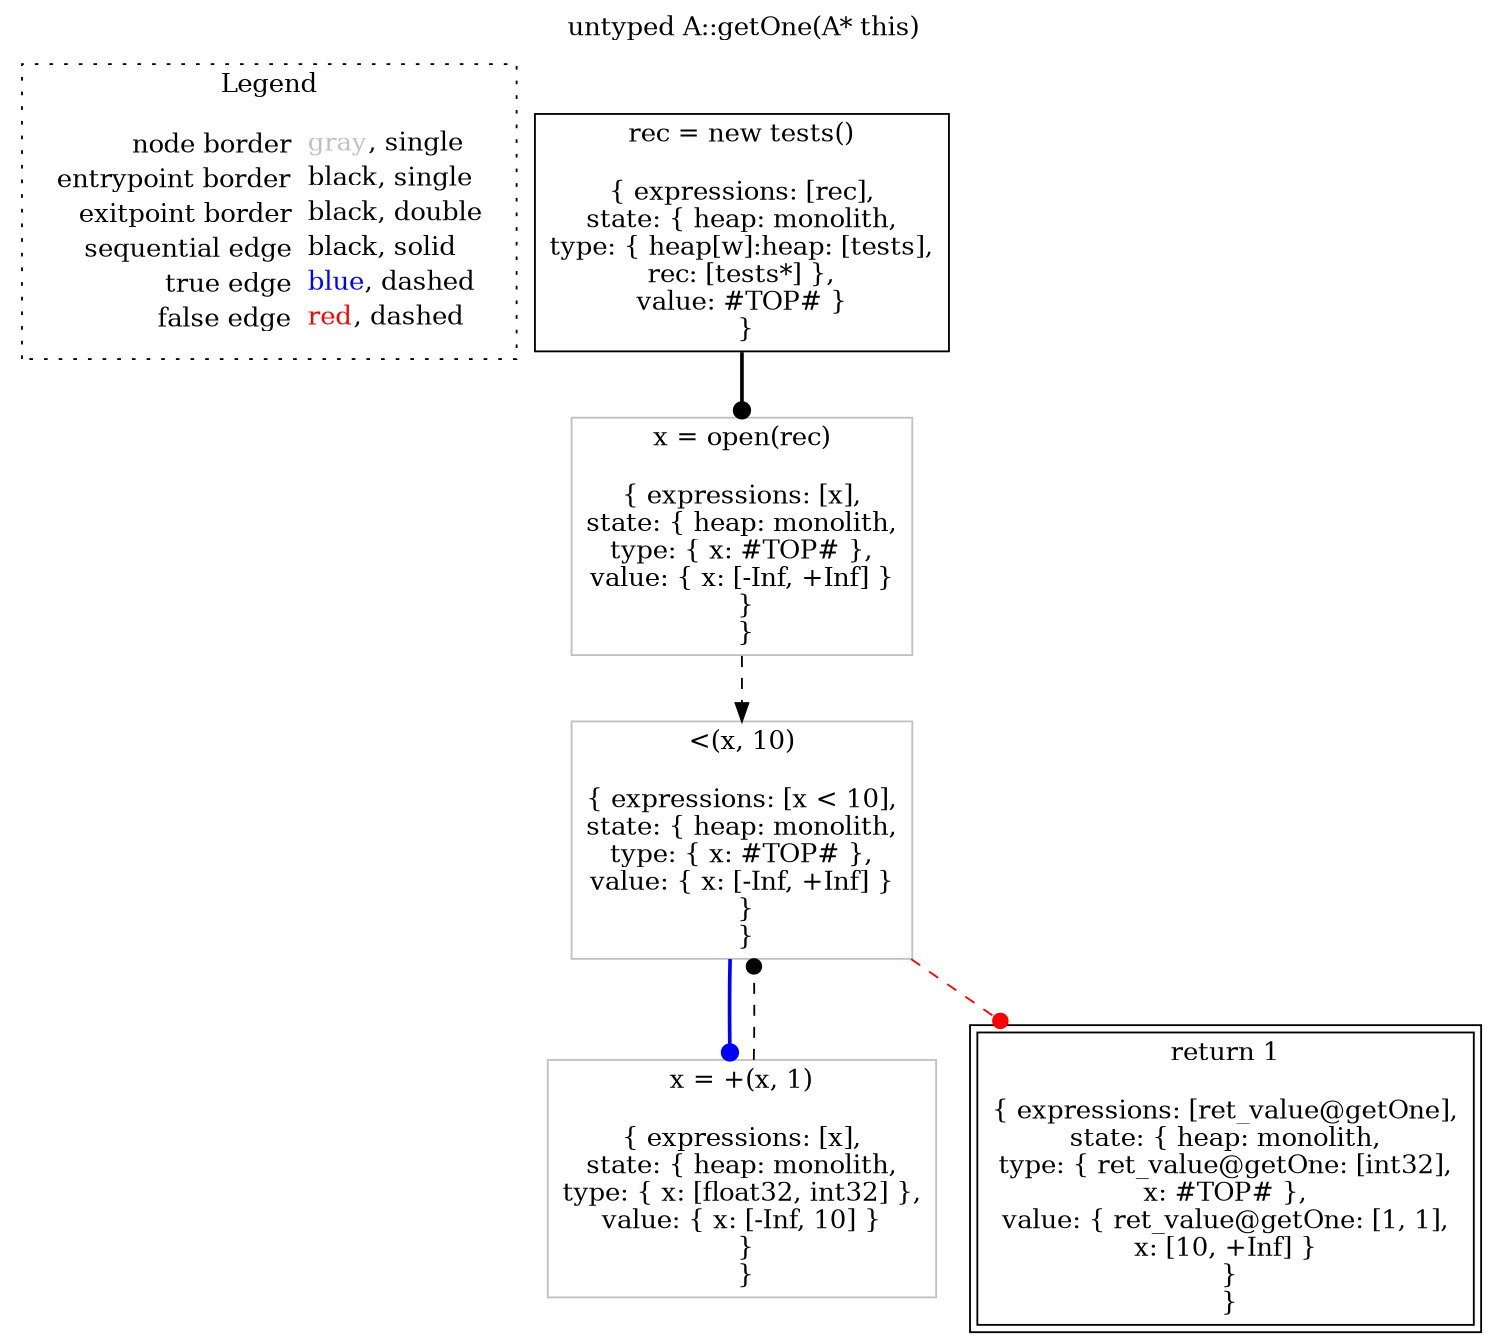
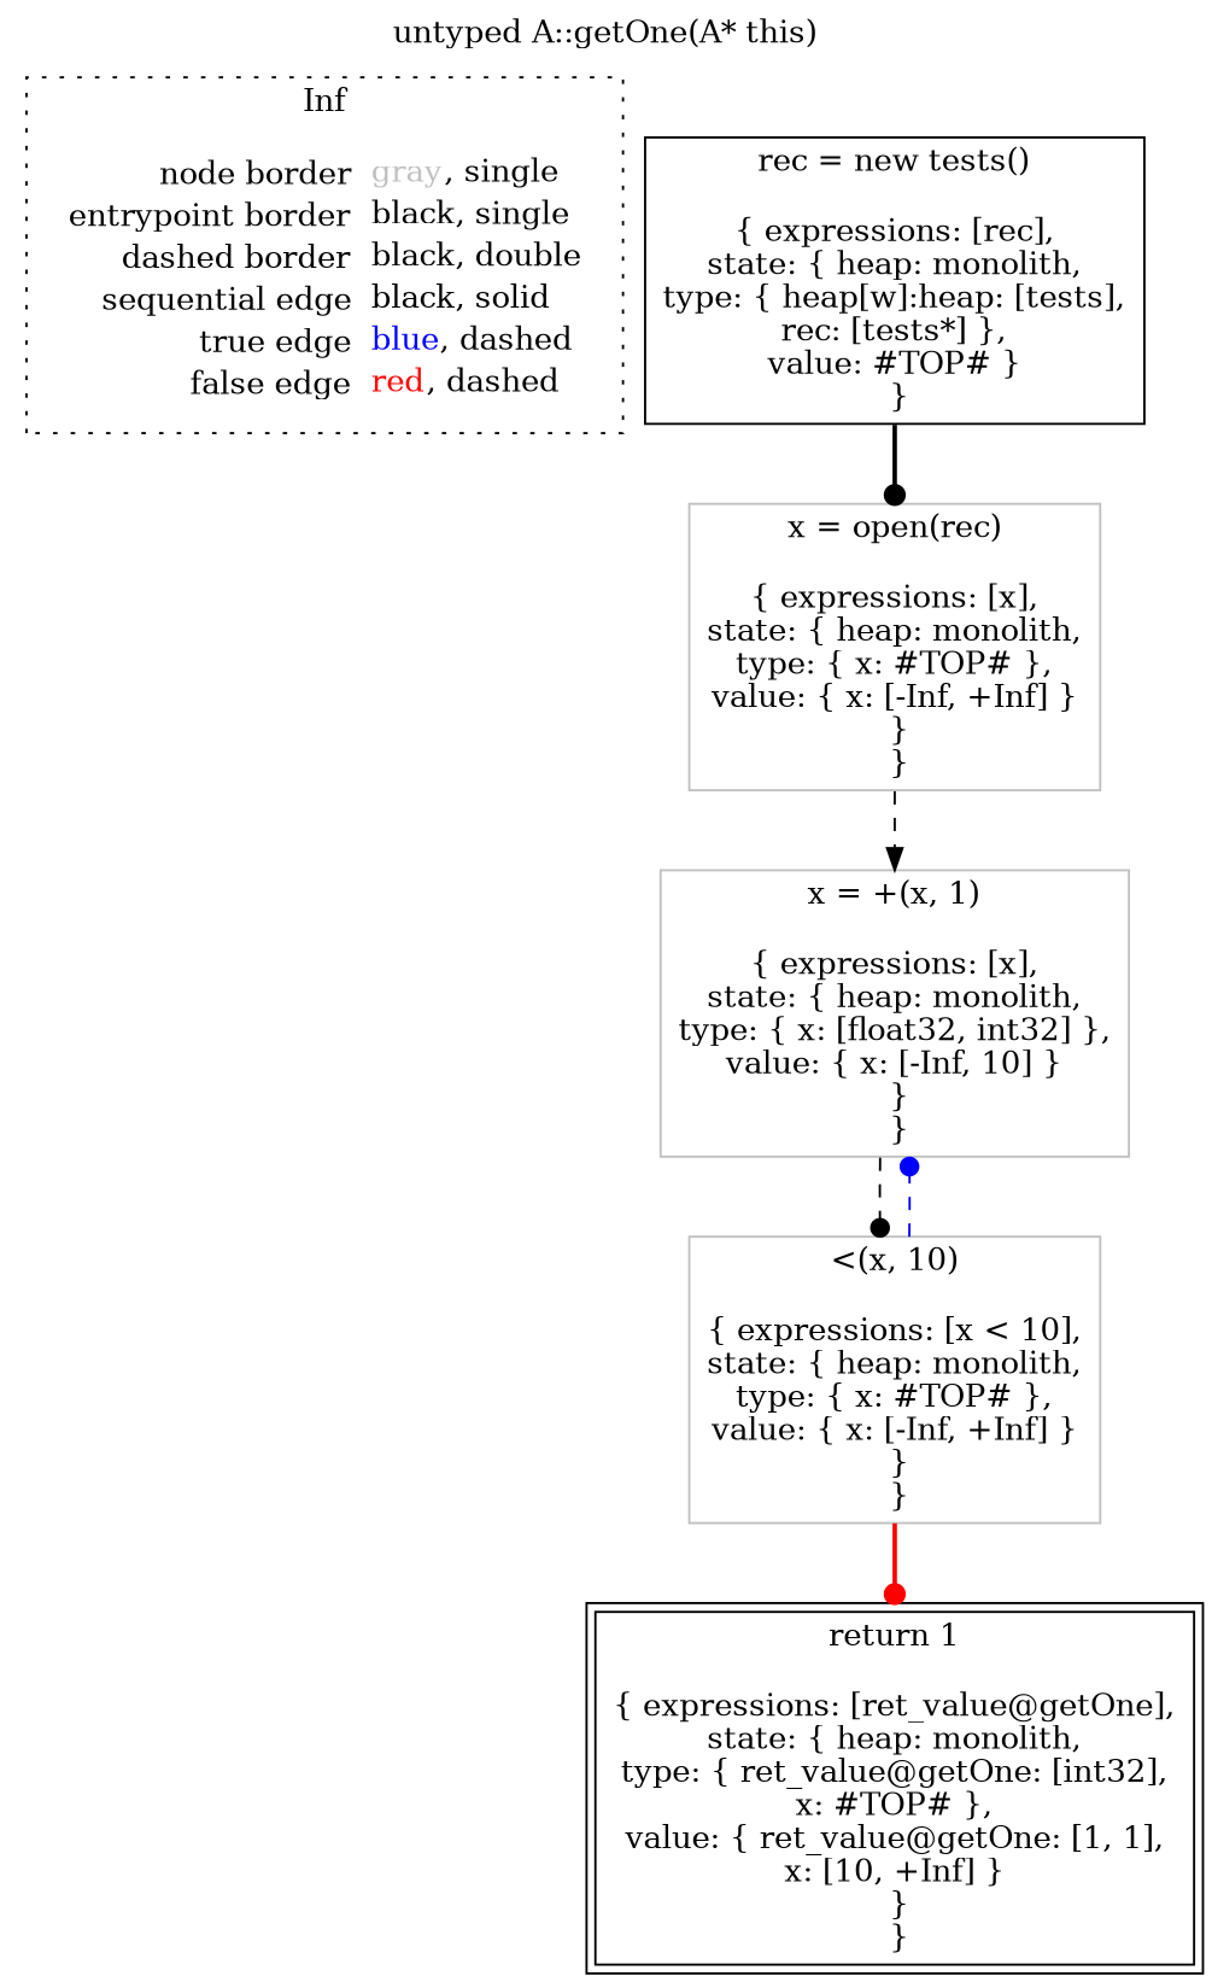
  digraph {
    label="untyped A::getOne(A* this)"
    labelloc=t
    node [shape=rect color=gray]
    edge [arrowhead=dot color=black style=bold]
-   n1 [label=<<table border="0" cellpadding="2" cellspacing="0" cellborder="0"><tr><td align="right">node border&nbsp;</td><td align="left"><font color="gray">gray</font>, single</td></tr><tr><td align="right">entrypoint border&nbsp;</td><td align="left"><font color="black">black</font>, single</td></tr><tr><td align="right">exitpoint border&nbsp;</td><td align="left"><font color="black">black</font>, double</td></tr><tr><td align="right">sequential edge&nbsp;</td><td align="left"><font color="black">black</font>, solid</td></tr><tr><td align="right">true edge&nbsp;</td><td align="left"><font color="blue">blue</font>, dashed</td></tr><tr><td align="right">false edge&nbsp;</td><td align="left"><font color="red">red</font>, dashed</td></tr></table>> shape=plaintext color=""]
+   n1 [label=<<table border="0" cellpadding="2" cellspacing="0" cellborder="0"><tr><td align="right">node border&nbsp;</td><td align="left"><font color="gray">gray</font>, single</td></tr><tr><td align="right">entrypoint border&nbsp;</td><td align="left"><font color="black">black</font>, single</td></tr><tr><td align="right">dashed border&nbsp;</td><td align="left"><font color="black">black</font>, double</td></tr><tr><td align="right">sequential edge&nbsp;</td><td align="left"><font color="black">black</font>, solid</td></tr><tr><td align="right">true edge&nbsp;</td><td align="left"><font color="blue">blue</font>, dashed</td></tr><tr><td align="right">false edge&nbsp;</td><td align="left"><font color="red">red</font>, dashed</td></tr></table>> shape=plaintext color=""]
    n2 [color=black label=<rec = new tests()<BR/><BR/>{ expressions: [rec],<BR/>state: { heap: monolith,<BR/>type: { heap[w]:heap: [tests],<BR/>rec: [tests*] },<BR/>value: #TOP# }<BR/> }<BR/>>]
    n3 [label=<x = open(rec)<BR/><BR/>{ expressions: [x],<BR/>state: { heap: monolith,<BR/>type: { x: #TOP# },<BR/>value: { x: [-Inf, +Inf] }<BR/> }<BR/> }<BR/>>]
    n4 [label=<&lt;(x, 10)<BR/><BR/>{ expressions: [x &lt; 10],<BR/>state: { heap: monolith,<BR/>type: { x: #TOP# },<BR/>value: { x: [-Inf, +Inf] }<BR/> }<BR/> }<BR/>>]
    n5 [label=<x = +(x, 1)<BR/><BR/>{ expressions: [x],<BR/>state: { heap: monolith,<BR/>type: { x: [float32, int32] },<BR/>value: { x: [-Inf, 10] }<BR/> }<BR/> }<BR/>>]
    n6 [color=black label=<return 1<BR/><BR/>{ expressions: [ret_value@getOne],<BR/>state: { heap: monolith,<BR/>type: { ret_value@getOne: [int32],<BR/>x: #TOP# },<BR/>value: { ret_value@getOne: [1, 1],<BR/>x: [10, +Inf] }<BR/> }<BR/> }<BR/>> peripheries=2]
    subgraph cluster_1 {
-     label=Legend
+     label=Inf
      style=dotted
      n1
    }
    n2 -> n3
-   n3 -> n4 [arrowhead=normal style=dashed]
-   n4 -> n5 [color=blue]
-   n4 -> n6 [color=red style=dashed]
+   n3 -> n5 [arrowhead=normal style=dashed]
+   n4 -> n5 [color=blue style=dashed]
+   n4 -> n6 [color=red]
    n5 -> n4 [style=dashed]
  }
